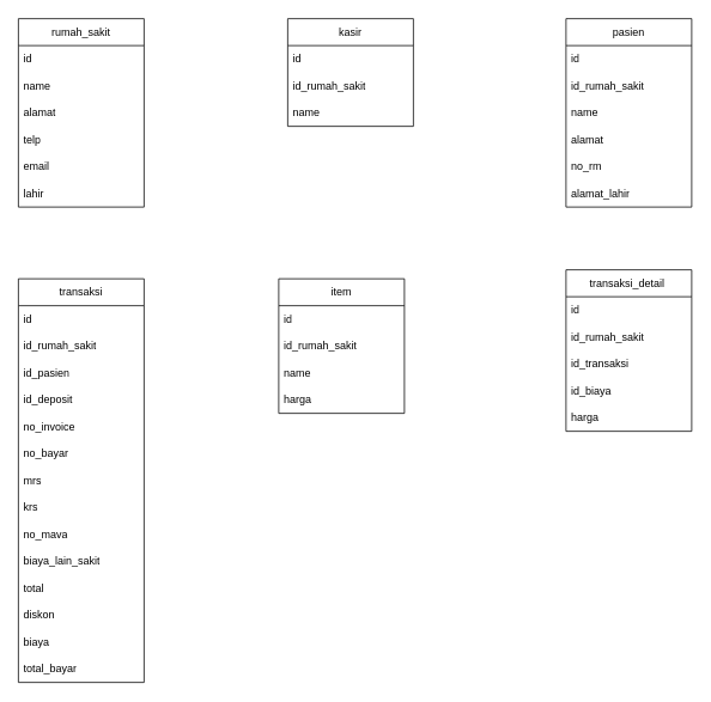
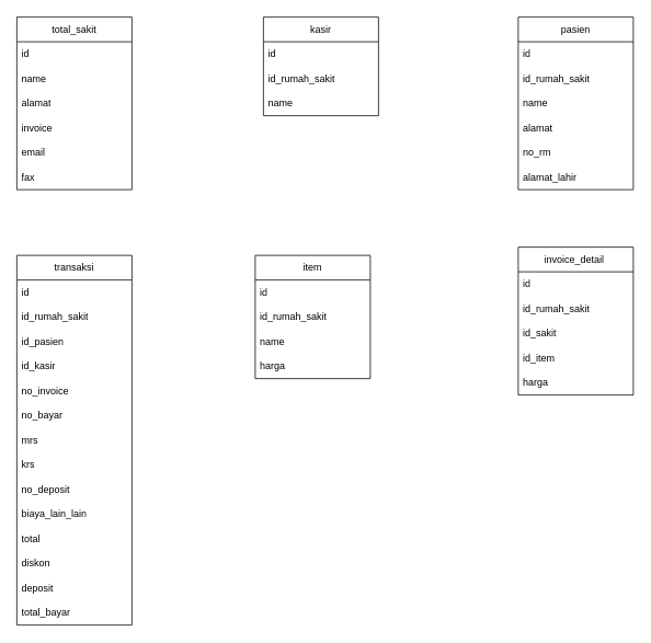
  <mxCell id="0" />
  <mxCell id="1" parent="0" />
  <mxCell id="2" value="transaksi" style="swimlane;fontStyle=0;childLayout=stackLayout;horizontal=1;startSize=30;horizontalStack=0;resizeParent=1;resizeParentMax=0;resizeLast=0;collapsible=1;marginBottom=0;whiteSpace=wrap;html=1;" vertex="1" parent="1"><mxGeometry x="20" y="310" width="140" height="450" as="geometry" /></mxCell>
  <mxCell id="3" value="id" style="text;strokeColor=none;fillColor=none;align=left;verticalAlign=middle;spacingLeft=4;spacingRight=4;overflow=hidden;points=[[0,0.5],[1,0.5]];portConstraint=eastwest;rotatable=0;whiteSpace=wrap;html=1;" vertex="1" parent="2"><mxGeometry y="30" width="140" height="30" as="geometry" /></mxCell>
  <mxCell id="4" value="id_rumah_sakit" style="text;strokeColor=none;fillColor=none;align=left;verticalAlign=middle;spacingLeft=4;spacingRight=4;overflow=hidden;points=[[0,0.5],[1,0.5]];portConstraint=eastwest;rotatable=0;whiteSpace=wrap;html=1;" vertex="1" parent="2"><mxGeometry y="60" width="140" height="30" as="geometry" /></mxCell>
  <mxCell id="5" value="id_pasien" style="text;strokeColor=none;fillColor=none;align=left;verticalAlign=middle;spacingLeft=4;spacingRight=4;overflow=hidden;points=[[0,0.5],[1,0.5]];portConstraint=eastwest;rotatable=0;whiteSpace=wrap;html=1;" vertex="1" parent="2"><mxGeometry y="90" width="140" height="30" as="geometry" /></mxCell>
- <mxCell id="6" value="id_deposit" style="text;strokeColor=none;fillColor=none;align=left;verticalAlign=middle;spacingLeft=4;spacingRight=4;overflow=hidden;points=[[0,0.5],[1,0.5]];portConstraint=eastwest;rotatable=0;whiteSpace=wrap;html=1;" vertex="1" parent="2"><mxGeometry y="120" width="140" height="30" as="geometry" /></mxCell>
+ <mxCell id="6" value="id_kasir" style="text;strokeColor=none;fillColor=none;align=left;verticalAlign=middle;spacingLeft=4;spacingRight=4;overflow=hidden;points=[[0,0.5],[1,0.5]];portConstraint=eastwest;rotatable=0;whiteSpace=wrap;html=1;" vertex="1" parent="2"><mxGeometry y="120" width="140" height="30" as="geometry" /></mxCell>
  <mxCell id="7" value="no_invoice" style="text;strokeColor=none;fillColor=none;align=left;verticalAlign=middle;spacingLeft=4;spacingRight=4;overflow=hidden;points=[[0,0.5],[1,0.5]];portConstraint=eastwest;rotatable=0;whiteSpace=wrap;html=1;" vertex="1" parent="2"><mxGeometry y="150" width="140" height="30" as="geometry" /></mxCell>
  <mxCell id="8" value="no_bayar" style="text;strokeColor=none;fillColor=none;align=left;verticalAlign=middle;spacingLeft=4;spacingRight=4;overflow=hidden;points=[[0,0.5],[1,0.5]];portConstraint=eastwest;rotatable=0;whiteSpace=wrap;html=1;" vertex="1" parent="2"><mxGeometry y="180" width="140" height="30" as="geometry" /></mxCell>
  <mxCell id="9" value="mrs" style="text;strokeColor=none;fillColor=none;align=left;verticalAlign=middle;spacingLeft=4;spacingRight=4;overflow=hidden;points=[[0,0.5],[1,0.5]];portConstraint=eastwest;rotatable=0;whiteSpace=wrap;html=1;" vertex="1" parent="2"><mxGeometry y="210" width="140" height="30" as="geometry" /></mxCell>
  <mxCell id="10" value="krs" style="text;strokeColor=none;fillColor=none;align=left;verticalAlign=middle;spacingLeft=4;spacingRight=4;overflow=hidden;points=[[0,0.5],[1,0.5]];portConstraint=eastwest;rotatable=0;whiteSpace=wrap;html=1;" vertex="1" parent="2"><mxGeometry y="240" width="140" height="30" as="geometry" /></mxCell>
- <mxCell id="11" value="no_mava" style="text;strokeColor=none;fillColor=none;align=left;verticalAlign=middle;spacingLeft=4;spacingRight=4;overflow=hidden;points=[[0,0.5],[1,0.5]];portConstraint=eastwest;rotatable=0;whiteSpace=wrap;html=1;" vertex="1" parent="2"><mxGeometry y="270" width="140" height="30" as="geometry" /></mxCell>
- <mxCell id="12" value="biaya_lain_sakit" style="text;strokeColor=none;fillColor=none;align=left;verticalAlign=middle;spacingLeft=4;spacingRight=4;overflow=hidden;points=[[0,0.5],[1,0.5]];portConstraint=eastwest;rotatable=0;whiteSpace=wrap;html=1;" vertex="1" parent="2"><mxGeometry y="300" width="140" height="30" as="geometry" /></mxCell>
+ <mxCell id="11" value="no_deposit" style="text;strokeColor=none;fillColor=none;align=left;verticalAlign=middle;spacingLeft=4;spacingRight=4;overflow=hidden;points=[[0,0.5],[1,0.5]];portConstraint=eastwest;rotatable=0;whiteSpace=wrap;html=1;" vertex="1" parent="2"><mxGeometry y="270" width="140" height="30" as="geometry" /></mxCell>
+ <mxCell id="12" value="biaya_lain_lain" style="text;strokeColor=none;fillColor=none;align=left;verticalAlign=middle;spacingLeft=4;spacingRight=4;overflow=hidden;points=[[0,0.5],[1,0.5]];portConstraint=eastwest;rotatable=0;whiteSpace=wrap;html=1;" vertex="1" parent="2"><mxGeometry y="300" width="140" height="30" as="geometry" /></mxCell>
  <mxCell id="13" value="total" style="text;strokeColor=none;fillColor=none;align=left;verticalAlign=middle;spacingLeft=4;spacingRight=4;overflow=hidden;points=[[0,0.5],[1,0.5]];portConstraint=eastwest;rotatable=0;whiteSpace=wrap;html=1;" vertex="1" parent="2"><mxGeometry y="330" width="140" height="30" as="geometry" /></mxCell>
  <mxCell id="14" value="diskon" style="text;strokeColor=none;fillColor=none;align=left;verticalAlign=middle;spacingLeft=4;spacingRight=4;overflow=hidden;points=[[0,0.5],[1,0.5]];portConstraint=eastwest;rotatable=0;whiteSpace=wrap;html=1;" vertex="1" parent="2"><mxGeometry y="360" width="140" height="30" as="geometry" /></mxCell>
- <mxCell id="15" value="biaya" style="text;strokeColor=none;fillColor=none;align=left;verticalAlign=middle;spacingLeft=4;spacingRight=4;overflow=hidden;points=[[0,0.5],[1,0.5]];portConstraint=eastwest;rotatable=0;whiteSpace=wrap;html=1;" vertex="1" parent="2"><mxGeometry y="390" width="140" height="30" as="geometry" /></mxCell>
+ <mxCell id="15" value="deposit" style="text;strokeColor=none;fillColor=none;align=left;verticalAlign=middle;spacingLeft=4;spacingRight=4;overflow=hidden;points=[[0,0.5],[1,0.5]];portConstraint=eastwest;rotatable=0;whiteSpace=wrap;html=1;" vertex="1" parent="2"><mxGeometry y="390" width="140" height="30" as="geometry" /></mxCell>
  <mxCell id="16" value="total_bayar" style="text;strokeColor=none;fillColor=none;align=left;verticalAlign=middle;spacingLeft=4;spacingRight=4;overflow=hidden;points=[[0,0.5],[1,0.5]];portConstraint=eastwest;rotatable=0;whiteSpace=wrap;html=1;" vertex="1" parent="2"><mxGeometry y="420" width="140" height="30" as="geometry" /></mxCell>
- <mxCell id="17" value="rumah_sakit" style="swimlane;fontStyle=0;childLayout=stackLayout;horizontal=1;startSize=30;horizontalStack=0;resizeParent=1;resizeParentMax=0;resizeLast=0;collapsible=1;marginBottom=0;whiteSpace=wrap;html=1;" vertex="1" parent="1"><mxGeometry x="20" y="20" width="140" height="210" as="geometry" /></mxCell>
+ <mxCell id="17" value="total_sakit" style="swimlane;fontStyle=0;childLayout=stackLayout;horizontal=1;startSize=30;horizontalStack=0;resizeParent=1;resizeParentMax=0;resizeLast=0;collapsible=1;marginBottom=0;whiteSpace=wrap;html=1;" vertex="1" parent="1"><mxGeometry x="20" y="20" width="140" height="210" as="geometry" /></mxCell>
  <mxCell id="18" value="id" style="text;strokeColor=none;fillColor=none;align=left;verticalAlign=middle;spacingLeft=4;spacingRight=4;overflow=hidden;points=[[0,0.5],[1,0.5]];portConstraint=eastwest;rotatable=0;whiteSpace=wrap;html=1;" vertex="1" parent="17"><mxGeometry y="30" width="140" height="30" as="geometry" /></mxCell>
  <mxCell id="19" value="name" style="text;strokeColor=none;fillColor=none;align=left;verticalAlign=middle;spacingLeft=4;spacingRight=4;overflow=hidden;points=[[0,0.5],[1,0.5]];portConstraint=eastwest;rotatable=0;whiteSpace=wrap;html=1;" vertex="1" parent="17"><mxGeometry y="60" width="140" height="30" as="geometry" /></mxCell>
  <mxCell id="20" value="alamat" style="text;strokeColor=none;fillColor=none;align=left;verticalAlign=middle;spacingLeft=4;spacingRight=4;overflow=hidden;points=[[0,0.5],[1,0.5]];portConstraint=eastwest;rotatable=0;whiteSpace=wrap;html=1;" vertex="1" parent="17"><mxGeometry y="90" width="140" height="30" as="geometry" /></mxCell>
- <mxCell id="21" value="telp" style="text;strokeColor=none;fillColor=none;align=left;verticalAlign=middle;spacingLeft=4;spacingRight=4;overflow=hidden;points=[[0,0.5],[1,0.5]];portConstraint=eastwest;rotatable=0;whiteSpace=wrap;html=1;" vertex="1" parent="17"><mxGeometry y="120" width="140" height="30" as="geometry" /></mxCell>
+ <mxCell id="21" value="invoice" style="text;strokeColor=none;fillColor=none;align=left;verticalAlign=middle;spacingLeft=4;spacingRight=4;overflow=hidden;points=[[0,0.5],[1,0.5]];portConstraint=eastwest;rotatable=0;whiteSpace=wrap;html=1;" vertex="1" parent="17"><mxGeometry y="120" width="140" height="30" as="geometry" /></mxCell>
  <mxCell id="22" value="email" style="text;strokeColor=none;fillColor=none;align=left;verticalAlign=middle;spacingLeft=4;spacingRight=4;overflow=hidden;points=[[0,0.5],[1,0.5]];portConstraint=eastwest;rotatable=0;whiteSpace=wrap;html=1;" vertex="1" parent="17"><mxGeometry y="150" width="140" height="30" as="geometry" /></mxCell>
- <mxCell id="23" value="lahir" style="text;strokeColor=none;fillColor=none;align=left;verticalAlign=middle;spacingLeft=4;spacingRight=4;overflow=hidden;points=[[0,0.5],[1,0.5]];portConstraint=eastwest;rotatable=0;whiteSpace=wrap;html=1;" vertex="1" parent="17"><mxGeometry y="180" width="140" height="30" as="geometry" /></mxCell>
+ <mxCell id="23" value="fax" style="text;strokeColor=none;fillColor=none;align=left;verticalAlign=middle;spacingLeft=4;spacingRight=4;overflow=hidden;points=[[0,0.5],[1,0.5]];portConstraint=eastwest;rotatable=0;whiteSpace=wrap;html=1;" vertex="1" parent="17"><mxGeometry y="180" width="140" height="30" as="geometry" /></mxCell>
  <mxCell id="24" value="pasien" style="swimlane;fontStyle=0;childLayout=stackLayout;horizontal=1;startSize=30;horizontalStack=0;resizeParent=1;resizeParentMax=0;resizeLast=0;collapsible=1;marginBottom=0;whiteSpace=wrap;html=1;" vertex="1" parent="1"><mxGeometry x="630" y="20" width="140" height="210" as="geometry" /></mxCell>
  <mxCell id="25" value="id" style="text;strokeColor=none;fillColor=none;align=left;verticalAlign=middle;spacingLeft=4;spacingRight=4;overflow=hidden;points=[[0,0.5],[1,0.5]];portConstraint=eastwest;rotatable=0;whiteSpace=wrap;html=1;" vertex="1" parent="24"><mxGeometry y="30" width="140" height="30" as="geometry" /></mxCell>
  <mxCell id="26" value="id_rumah_sakit" style="text;strokeColor=none;fillColor=none;align=left;verticalAlign=middle;spacingLeft=4;spacingRight=4;overflow=hidden;points=[[0,0.5],[1,0.5]];portConstraint=eastwest;rotatable=0;whiteSpace=wrap;html=1;" vertex="1" parent="24"><mxGeometry y="60" width="140" height="30" as="geometry" /></mxCell>
  <mxCell id="27" value="name" style="text;strokeColor=none;fillColor=none;align=left;verticalAlign=middle;spacingLeft=4;spacingRight=4;overflow=hidden;points=[[0,0.5],[1,0.5]];portConstraint=eastwest;rotatable=0;whiteSpace=wrap;html=1;" vertex="1" parent="24"><mxGeometry y="90" width="140" height="30" as="geometry" /></mxCell>
  <mxCell id="28" value="alamat" style="text;strokeColor=none;fillColor=none;align=left;verticalAlign=middle;spacingLeft=4;spacingRight=4;overflow=hidden;points=[[0,0.5],[1,0.5]];portConstraint=eastwest;rotatable=0;whiteSpace=wrap;html=1;" vertex="1" parent="24"><mxGeometry y="120" width="140" height="30" as="geometry" /></mxCell>
  <mxCell id="29" value="no_rm" style="text;strokeColor=none;fillColor=none;align=left;verticalAlign=middle;spacingLeft=4;spacingRight=4;overflow=hidden;points=[[0,0.5],[1,0.5]];portConstraint=eastwest;rotatable=0;whiteSpace=wrap;html=1;" vertex="1" parent="24"><mxGeometry y="150" width="140" height="30" as="geometry" /></mxCell>
  <mxCell id="30" value="alamat_lahir" style="text;strokeColor=none;fillColor=none;align=left;verticalAlign=middle;spacingLeft=4;spacingRight=4;overflow=hidden;points=[[0,0.5],[1,0.5]];portConstraint=eastwest;rotatable=0;whiteSpace=wrap;html=1;" vertex="1" parent="24"><mxGeometry y="180" width="140" height="30" as="geometry" /></mxCell>
  <mxCell id="31" value="kasir" style="swimlane;fontStyle=0;childLayout=stackLayout;horizontal=1;startSize=30;horizontalStack=0;resizeParent=1;resizeParentMax=0;resizeLast=0;collapsible=1;marginBottom=0;whiteSpace=wrap;html=1;" vertex="1" parent="1"><mxGeometry x="320" y="20" width="140" height="120" as="geometry" /></mxCell>
  <mxCell id="32" value="id" style="text;strokeColor=none;fillColor=none;align=left;verticalAlign=middle;spacingLeft=4;spacingRight=4;overflow=hidden;points=[[0,0.5],[1,0.5]];portConstraint=eastwest;rotatable=0;whiteSpace=wrap;html=1;" vertex="1" parent="31"><mxGeometry y="30" width="140" height="30" as="geometry" /></mxCell>
  <mxCell id="33" value="id_rumah_sakit" style="text;strokeColor=none;fillColor=none;align=left;verticalAlign=middle;spacingLeft=4;spacingRight=4;overflow=hidden;points=[[0,0.5],[1,0.5]];portConstraint=eastwest;rotatable=0;whiteSpace=wrap;html=1;" vertex="1" parent="31"><mxGeometry y="60" width="140" height="30" as="geometry" /></mxCell>
  <mxCell id="34" value="name" style="text;strokeColor=none;fillColor=none;align=left;verticalAlign=middle;spacingLeft=4;spacingRight=4;overflow=hidden;points=[[0,0.5],[1,0.5]];portConstraint=eastwest;rotatable=0;whiteSpace=wrap;html=1;" vertex="1" parent="31"><mxGeometry y="90" width="140" height="30" as="geometry" /></mxCell>
- <mxCell id="35" value="transaksi_detail&amp;nbsp;" style="swimlane;fontStyle=0;childLayout=stackLayout;horizontal=1;startSize=30;horizontalStack=0;resizeParent=1;resizeParentMax=0;resizeLast=0;collapsible=1;marginBottom=0;whiteSpace=wrap;html=1;" vertex="1" parent="1"><mxGeometry x="630" y="300" width="140" height="180" as="geometry" /></mxCell>
+ <mxCell id="35" value="invoice_detail&amp;nbsp;" style="swimlane;fontStyle=0;childLayout=stackLayout;horizontal=1;startSize=30;horizontalStack=0;resizeParent=1;resizeParentMax=0;resizeLast=0;collapsible=1;marginBottom=0;whiteSpace=wrap;html=1;" vertex="1" parent="1"><mxGeometry x="630" y="300" width="140" height="180" as="geometry" /></mxCell>
  <mxCell id="36" value="id" style="text;strokeColor=none;fillColor=none;align=left;verticalAlign=middle;spacingLeft=4;spacingRight=4;overflow=hidden;points=[[0,0.5],[1,0.5]];portConstraint=eastwest;rotatable=0;whiteSpace=wrap;html=1;" vertex="1" parent="35"><mxGeometry y="30" width="140" height="30" as="geometry" /></mxCell>
  <mxCell id="37" value="id_rumah_sakit" style="text;strokeColor=none;fillColor=none;align=left;verticalAlign=middle;spacingLeft=4;spacingRight=4;overflow=hidden;points=[[0,0.5],[1,0.5]];portConstraint=eastwest;rotatable=0;whiteSpace=wrap;html=1;" vertex="1" parent="35"><mxGeometry y="60" width="140" height="30" as="geometry" /></mxCell>
- <mxCell id="38" value="id_transaksi" style="text;strokeColor=none;fillColor=none;align=left;verticalAlign=middle;spacingLeft=4;spacingRight=4;overflow=hidden;points=[[0,0.5],[1,0.5]];portConstraint=eastwest;rotatable=0;whiteSpace=wrap;html=1;" vertex="1" parent="35"><mxGeometry y="90" width="140" height="30" as="geometry" /></mxCell>
- <mxCell id="39" value="id_biaya" style="text;strokeColor=none;fillColor=none;align=left;verticalAlign=middle;spacingLeft=4;spacingRight=4;overflow=hidden;points=[[0,0.5],[1,0.5]];portConstraint=eastwest;rotatable=0;whiteSpace=wrap;html=1;" vertex="1" parent="35"><mxGeometry y="120" width="140" height="30" as="geometry" /></mxCell>
+ <mxCell id="38" value="id_sakit" style="text;strokeColor=none;fillColor=none;align=left;verticalAlign=middle;spacingLeft=4;spacingRight=4;overflow=hidden;points=[[0,0.5],[1,0.5]];portConstraint=eastwest;rotatable=0;whiteSpace=wrap;html=1;" vertex="1" parent="35"><mxGeometry y="90" width="140" height="30" as="geometry" /></mxCell>
+ <mxCell id="39" value="id_item" style="text;strokeColor=none;fillColor=none;align=left;verticalAlign=middle;spacingLeft=4;spacingRight=4;overflow=hidden;points=[[0,0.5],[1,0.5]];portConstraint=eastwest;rotatable=0;whiteSpace=wrap;html=1;" vertex="1" parent="35"><mxGeometry y="120" width="140" height="30" as="geometry" /></mxCell>
  <mxCell id="40" value="harga" style="text;strokeColor=none;fillColor=none;align=left;verticalAlign=middle;spacingLeft=4;spacingRight=4;overflow=hidden;points=[[0,0.5],[1,0.5]];portConstraint=eastwest;rotatable=0;whiteSpace=wrap;html=1;" vertex="1" parent="35"><mxGeometry y="150" width="140" height="30" as="geometry" /></mxCell>
  <mxCell id="41" value="item" style="swimlane;fontStyle=0;childLayout=stackLayout;horizontal=1;startSize=30;horizontalStack=0;resizeParent=1;resizeParentMax=0;resizeLast=0;collapsible=1;marginBottom=0;whiteSpace=wrap;html=1;" vertex="1" parent="1"><mxGeometry x="310" y="310" width="140" height="150" as="geometry" /></mxCell>
  <mxCell id="42" value="id" style="text;strokeColor=none;fillColor=none;align=left;verticalAlign=middle;spacingLeft=4;spacingRight=4;overflow=hidden;points=[[0,0.5],[1,0.5]];portConstraint=eastwest;rotatable=0;whiteSpace=wrap;html=1;" vertex="1" parent="41"><mxGeometry y="30" width="140" height="30" as="geometry" /></mxCell>
  <mxCell id="43" value="id_rumah_sakit" style="text;strokeColor=none;fillColor=none;align=left;verticalAlign=middle;spacingLeft=4;spacingRight=4;overflow=hidden;points=[[0,0.5],[1,0.5]];portConstraint=eastwest;rotatable=0;whiteSpace=wrap;html=1;" vertex="1" parent="41"><mxGeometry y="60" width="140" height="30" as="geometry" /></mxCell>
  <mxCell id="44" value="name" style="text;strokeColor=none;fillColor=none;align=left;verticalAlign=middle;spacingLeft=4;spacingRight=4;overflow=hidden;points=[[0,0.5],[1,0.5]];portConstraint=eastwest;rotatable=0;whiteSpace=wrap;html=1;" vertex="1" parent="41"><mxGeometry y="90" width="140" height="30" as="geometry" /></mxCell>
  <mxCell id="45" value="harga" style="text;strokeColor=none;fillColor=none;align=left;verticalAlign=middle;spacingLeft=4;spacingRight=4;overflow=hidden;points=[[0,0.5],[1,0.5]];portConstraint=eastwest;rotatable=0;whiteSpace=wrap;html=1;" vertex="1" parent="41"><mxGeometry y="120" width="140" height="30" as="geometry" /></mxCell>
